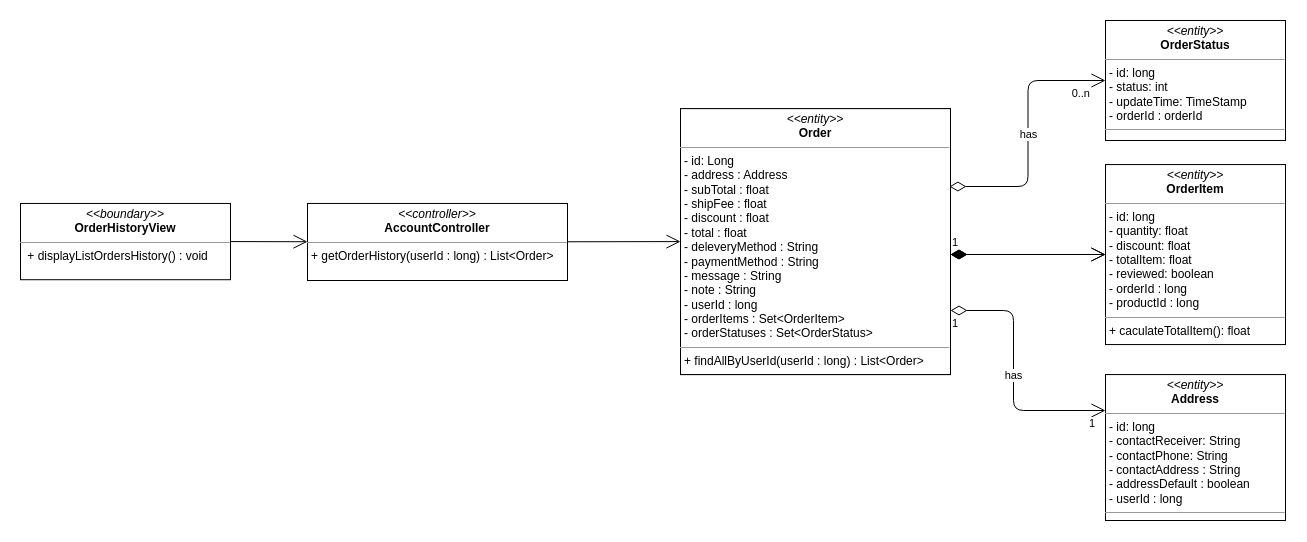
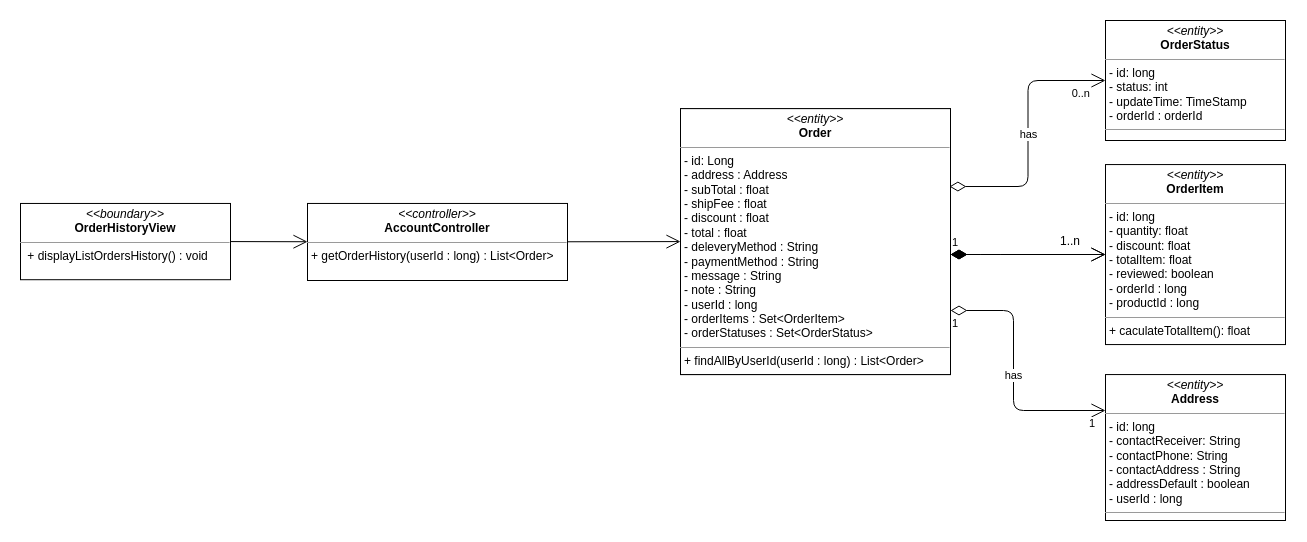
  <mxCell id="0" />
  <mxCell id="1" parent="0" />
  <mxCell id="2" value="&lt;p style=&quot;margin: 0px ; margin-top: 4px ; text-align: center&quot;&gt;&lt;i&gt;&amp;lt;&amp;lt;boundary&amp;gt;&amp;gt;&lt;/i&gt;&lt;br&gt;&lt;b&gt;OrderHistoryView&lt;/b&gt;&lt;/p&gt;&lt;hr size=&quot;1&quot;&gt;&lt;p style=&quot;margin: 0px ; margin-left: 4px&quot;&gt;&lt;span&gt;&amp;nbsp;&lt;/span&gt;&lt;span&gt;+ displayListOrdersHistory() : void&lt;/span&gt;&lt;/p&gt;" style="verticalAlign=top;align=left;overflow=fill;fontSize=12;fontFamily=Helvetica;html=1;" parent="1" vertex="1"><mxGeometry x="20" y="202.96" width="210" height="76.25" as="geometry" /></mxCell>
  <mxCell id="3" value="" style="endArrow=open;endFill=1;endSize=12;html=1;exitX=1;exitY=0.5;exitDx=0;exitDy=0;" parent="1" source="2" target="4" edge="1"><mxGeometry width="160" relative="1" as="geometry"><mxPoint x="50" y="290" as="sourcePoint" /><mxPoint x="20" y="267.5" as="targetPoint" /></mxGeometry></mxCell>
  <mxCell id="4" value="&lt;p style=&quot;margin: 0px ; margin-top: 4px ; text-align: center&quot;&gt;&lt;i&gt;&amp;lt;&amp;lt;controller&amp;gt;&amp;gt;&lt;/i&gt;&lt;br&gt;&lt;b&gt;AccountController&lt;/b&gt;&lt;br&gt;&lt;/p&gt;&lt;hr size=&quot;1&quot;&gt;&lt;p style=&quot;margin: 0px ; margin-left: 4px&quot;&gt;&lt;/p&gt;&lt;p style=&quot;margin: 0px ; margin-left: 4px&quot;&gt;+ getOrderHistory(userId : long) : List&amp;lt;Order&amp;gt;&lt;br&gt;&lt;/p&gt;" style="verticalAlign=top;align=left;overflow=fill;fontSize=12;fontFamily=Helvetica;html=1;" parent="1" vertex="1"><mxGeometry x="307" y="202.96" width="260" height="77.04" as="geometry" /></mxCell>
  <mxCell id="5" value="" style="endArrow=open;endFill=1;endSize=12;html=1;entryX=0;entryY=0.5;entryDx=0;entryDy=0;" parent="1" source="4" target="7" edge="1"><mxGeometry width="160" relative="1" as="geometry"><mxPoint x="410" y="260" as="sourcePoint" /><mxPoint x="295" y="268.125" as="targetPoint" /></mxGeometry></mxCell>
  <mxCell id="6" value="&lt;p style=&quot;margin: 0px ; margin-top: 4px ; text-align: center&quot;&gt;&lt;i&gt;&amp;lt;&amp;lt;entity&amp;gt;&amp;gt;&lt;/i&gt;&lt;br&gt;&lt;b&gt;Address&lt;/b&gt;&lt;/p&gt;&lt;hr size=&quot;1&quot;&gt;&lt;p style=&quot;margin: 0px ; margin-left: 4px&quot;&gt;- id: long&lt;/p&gt;&lt;p style=&quot;margin: 0px ; margin-left: 4px&quot;&gt;- contactReceiver: String&lt;br&gt;- contactPhone: String&lt;/p&gt;&lt;p style=&quot;margin: 0px ; margin-left: 4px&quot;&gt;- contactAddress : String&lt;/p&gt;&lt;p style=&quot;margin: 0px ; margin-left: 4px&quot;&gt;- addressDefault : boolean&lt;/p&gt;&lt;p style=&quot;margin: 0px ; margin-left: 4px&quot;&gt;- userId : long&lt;/p&gt;&lt;hr size=&quot;1&quot;&gt;&lt;p style=&quot;margin: 0px ; margin-left: 4px&quot;&gt;&lt;br&gt;&lt;/p&gt;" style="verticalAlign=top;align=left;overflow=fill;fontSize=12;fontFamily=Helvetica;html=1;" parent="1" vertex="1"><mxGeometry x="1105" y="374.06" width="180" height="145.94" as="geometry" /></mxCell>
  <mxCell id="7" value="&lt;p style=&quot;margin: 0px ; margin-top: 4px ; text-align: center&quot;&gt;&lt;i&gt;&amp;lt;&amp;lt;entity&amp;gt;&amp;gt;&lt;/i&gt;&lt;br&gt;&lt;b&gt;Order&lt;/b&gt;&lt;/p&gt;&lt;hr size=&quot;1&quot;&gt;&lt;p style=&quot;margin: 0px ; margin-left: 4px&quot;&gt;- id: Long&lt;/p&gt;&lt;p style=&quot;margin: 0px 0px 0px 4px&quot;&gt;- address : Address&lt;/p&gt;&lt;p style=&quot;margin: 0px 0px 0px 4px&quot;&gt;- subTotal : float&lt;/p&gt;&lt;p style=&quot;margin: 0px 0px 0px 4px&quot;&gt;- shipFee : float&lt;/p&gt;&lt;p style=&quot;margin: 0px 0px 0px 4px&quot;&gt;- discount : float&lt;/p&gt;&lt;p style=&quot;margin: 0px 0px 0px 4px&quot;&gt;- total : float&lt;/p&gt;&lt;p style=&quot;margin: 0px 0px 0px 4px&quot;&gt;- deleveryMethod : String&lt;/p&gt;&lt;p style=&quot;margin: 0px 0px 0px 4px&quot;&gt;- paymentMethod : String&lt;/p&gt;&lt;p style=&quot;margin: 0px 0px 0px 4px&quot;&gt;- message : String&lt;/p&gt;&lt;p style=&quot;margin: 0px 0px 0px 4px&quot;&gt;- note : String&lt;/p&gt;&lt;p style=&quot;margin: 0px 0px 0px 4px&quot;&gt;- userId : long&lt;/p&gt;&lt;p style=&quot;margin: 0px 0px 0px 4px&quot;&gt;- orderItems : Set&amp;lt;OrderItem&amp;gt;&lt;/p&gt;&lt;p style=&quot;margin: 0px 0px 0px 4px&quot;&gt;- orderStatuses : Set&amp;lt;OrderStatus&amp;gt;&lt;/p&gt;&lt;hr size=&quot;1&quot;&gt;&lt;p style=&quot;margin: 0px ; margin-left: 4px&quot;&gt;+ findAllByUserId(userId : long) : List&amp;lt;Order&amp;gt;&lt;/p&gt;" style="verticalAlign=top;align=left;overflow=fill;fontSize=12;fontFamily=Helvetica;html=1;" parent="1" vertex="1"><mxGeometry x="680" y="108.12" width="270" height="265.94" as="geometry" /></mxCell>
  <mxCell id="8" value="&lt;p style=&quot;margin: 0px ; margin-top: 4px ; text-align: center&quot;&gt;&lt;i&gt;&amp;lt;&amp;lt;entity&amp;gt;&amp;gt;&lt;/i&gt;&lt;br&gt;&lt;b&gt;OrderItem&lt;/b&gt;&lt;/p&gt;&lt;hr size=&quot;1&quot;&gt;&lt;p style=&quot;margin: 0px ; margin-left: 4px&quot;&gt;- id: long&lt;/p&gt;&lt;p style=&quot;margin: 0px ; margin-left: 4px&quot;&gt;- quantity: float&lt;br&gt;- discount: float&lt;/p&gt;&lt;p style=&quot;margin: 0px ; margin-left: 4px&quot;&gt;- totalItem: float&lt;/p&gt;&lt;p style=&quot;margin: 0px ; margin-left: 4px&quot;&gt;- reviewed: boolean&lt;/p&gt;&lt;p style=&quot;margin: 0px ; margin-left: 4px&quot;&gt;- orderId : long&lt;/p&gt;&lt;p style=&quot;margin: 0px ; margin-left: 4px&quot;&gt;- productId : long&lt;/p&gt;&lt;hr size=&quot;1&quot;&gt;&lt;p style=&quot;margin: 0px ; margin-left: 4px&quot;&gt;+ caculateTotalItem(): float&lt;br&gt;&lt;/p&gt;" style="verticalAlign=top;align=left;overflow=fill;fontSize=12;fontFamily=Helvetica;html=1;" parent="1" vertex="1"><mxGeometry x="1105" y="164.06" width="180" height="180" as="geometry" /></mxCell>
  <mxCell id="9" value="&lt;p style=&quot;margin: 0px ; margin-top: 4px ; text-align: center&quot;&gt;&lt;i&gt;&amp;lt;&amp;lt;entity&amp;gt;&amp;gt;&lt;/i&gt;&lt;br&gt;&lt;b&gt;OrderStatus&lt;/b&gt;&lt;/p&gt;&lt;hr size=&quot;1&quot;&gt;&lt;p style=&quot;margin: 0px ; margin-left: 4px&quot;&gt;- id: long&lt;/p&gt;&lt;p style=&quot;margin: 0px ; margin-left: 4px&quot;&gt;- status: int&lt;br&gt;- updateTime: TimeStamp&lt;/p&gt;&lt;p style=&quot;margin: 0px ; margin-left: 4px&quot;&gt;- orderId : orderId&lt;/p&gt;&lt;hr size=&quot;1&quot;&gt;&lt;p style=&quot;margin: 0px ; margin-left: 4px&quot;&gt;&lt;br&gt;&lt;/p&gt;" style="verticalAlign=top;align=left;overflow=fill;fontSize=12;fontFamily=Helvetica;html=1;" parent="1" vertex="1"><mxGeometry x="1105" y="20" width="180" height="120" as="geometry" /></mxCell>
  <mxCell id="10" value="has" style="endArrow=open;html=1;endSize=12;startArrow=diamondThin;startSize=14;startFill=0;edgeStyle=orthogonalEdgeStyle;exitX=0.996;exitY=0.293;exitDx=0;exitDy=0;exitPerimeter=0;" parent="1" source="7" target="9" edge="1"><mxGeometry relative="1" as="geometry"><mxPoint x="780" y="34.06" as="sourcePoint" /><mxPoint x="1000" y="244.06" as="targetPoint" /></mxGeometry></mxCell>
  <mxCell id="11" value="1" style="edgeLabel;resizable=0;html=1;align=left;verticalAlign=top;" parent="10" connectable="0" vertex="1"><mxGeometry x="-1" relative="1" as="geometry"><mxPoint x="-20" as="offset" /></mxGeometry></mxCell>
  <mxCell id="12" value="0..n" style="edgeLabel;resizable=0;html=1;align=right;verticalAlign=top;" parent="10" connectable="0" vertex="1"><mxGeometry x="1" relative="1" as="geometry"><mxPoint x="-15" as="offset" /></mxGeometry></mxCell>
  <mxCell id="13" value="has" style="endArrow=open;html=1;endSize=12;startArrow=diamondThin;startSize=14;startFill=0;edgeStyle=orthogonalEdgeStyle;" parent="1" source="7" target="6" edge="1"><mxGeometry relative="1" as="geometry"><mxPoint x="790" y="264.06" as="sourcePoint" /><mxPoint x="950" y="264.06" as="targetPoint" /><Array as="points"><mxPoint x="1013" y="310" /><mxPoint x="1013" y="410" /></Array></mxGeometry></mxCell>
  <mxCell id="14" value="1" style="edgeLabel;resizable=0;html=1;align=left;verticalAlign=top;" parent="13" connectable="0" vertex="1"><mxGeometry x="-1" relative="1" as="geometry" /></mxCell>
  <mxCell id="15" value="1" style="edgeLabel;resizable=0;html=1;align=right;verticalAlign=top;" parent="13" connectable="0" vertex="1"><mxGeometry x="1" relative="1" as="geometry"><mxPoint x="-10" as="offset" /></mxGeometry></mxCell>
  <mxCell id="16" value="1" style="endArrow=open;html=1;endSize=12;startArrow=diamondThin;startSize=14;startFill=1;edgeStyle=orthogonalEdgeStyle;align=left;verticalAlign=bottom;" parent="1" source="7" target="8" edge="1"><mxGeometry x="-1" y="3" relative="1" as="geometry"><mxPoint x="970" y="249" as="sourcePoint" /><mxPoint x="1140" y="154.06" as="targetPoint" /><Array as="points"><mxPoint x="990" y="254" /><mxPoint x="990" y="254" /></Array></mxGeometry></mxCell>
  <mxCell id="17" value="&lt;p style=&quot;margin: 0px ; margin-top: 4px ; text-align: center&quot;&gt;&lt;i&gt;&amp;lt;&amp;lt;entity&amp;gt;&amp;gt;&lt;/i&gt;&lt;br&gt;&lt;b&gt;Order&lt;/b&gt;&lt;/p&gt;&lt;hr size=&quot;1&quot;&gt;&lt;p style=&quot;margin: 0px ; margin-left: 4px&quot;&gt;- id: Long&lt;/p&gt;&lt;p style=&quot;margin: 0px 0px 0px 4px&quot;&gt;- address : Address&lt;/p&gt;&lt;p style=&quot;margin: 0px 0px 0px 4px&quot;&gt;- subTotal : float&lt;/p&gt;&lt;p style=&quot;margin: 0px 0px 0px 4px&quot;&gt;- shipFee : float&lt;/p&gt;&lt;p style=&quot;margin: 0px 0px 0px 4px&quot;&gt;- discount : float&lt;/p&gt;&lt;p style=&quot;margin: 0px 0px 0px 4px&quot;&gt;- total : float&lt;/p&gt;&lt;p style=&quot;margin: 0px 0px 0px 4px&quot;&gt;- deleveryMethod : String&lt;/p&gt;&lt;p style=&quot;margin: 0px 0px 0px 4px&quot;&gt;- paymentMethod : String&lt;/p&gt;&lt;p style=&quot;margin: 0px 0px 0px 4px&quot;&gt;- message : String&lt;/p&gt;&lt;p style=&quot;margin: 0px 0px 0px 4px&quot;&gt;- note : String&lt;/p&gt;&lt;p style=&quot;margin: 0px 0px 0px 4px&quot;&gt;- userId : long&lt;/p&gt;&lt;p style=&quot;margin: 0px 0px 0px 4px&quot;&gt;- orderItems : Set&amp;lt;OrderItem&amp;gt;&lt;/p&gt;&lt;p style=&quot;margin: 0px 0px 0px 4px&quot;&gt;- orderStatuses : Set&amp;lt;OrderStatus&amp;gt;&lt;/p&gt;&lt;hr size=&quot;1&quot;&gt;&lt;p style=&quot;margin: 0px ; margin-left: 4px&quot;&gt;+ findAllByUserId(userId : long) : List&amp;lt;Order&amp;gt;&lt;/p&gt;" style="verticalAlign=top;align=left;overflow=fill;fontSize=12;fontFamily=Helvetica;html=1;" parent="1" vertex="1"><mxGeometry x="680" y="108.12" width="270" height="265.94" as="geometry" /></mxCell>
  <mxCell id="18" value="1" style="endArrow=open;html=1;endSize=12;startArrow=diamondThin;startSize=14;startFill=1;edgeStyle=orthogonalEdgeStyle;align=left;verticalAlign=bottom;" parent="1" source="17" edge="1"><mxGeometry x="-1" y="3" relative="1" as="geometry"><mxPoint x="970" y="249" as="sourcePoint" /><mxPoint x="1105" y="254" as="targetPoint" /><Array as="points"><mxPoint x="990" y="254" /><mxPoint x="990" y="254" /></Array></mxGeometry></mxCell>
+ <mxCell id="19" value="1..n" style="text;html=1;strokeColor=none;fillColor=none;align=center;verticalAlign=middle;whiteSpace=wrap;rounded=0;" vertex="1" parent="1"><mxGeometry x="1050" y="231.48" width="40" height="20" as="geometry" /></mxCell>
